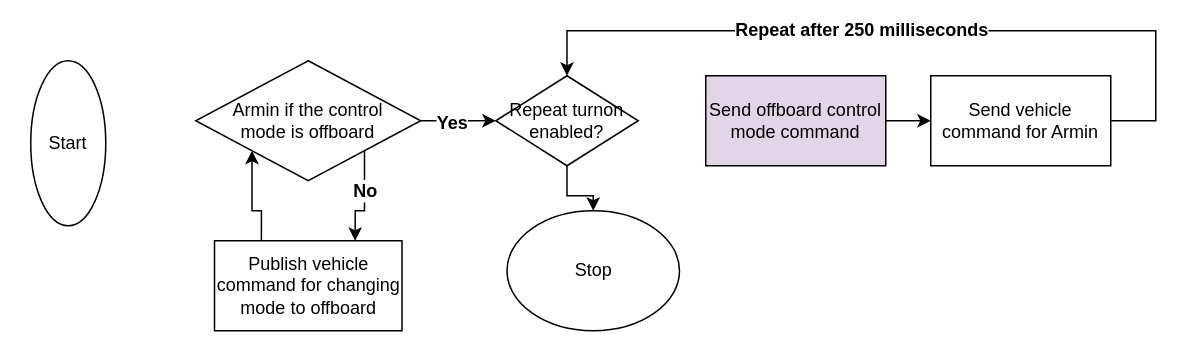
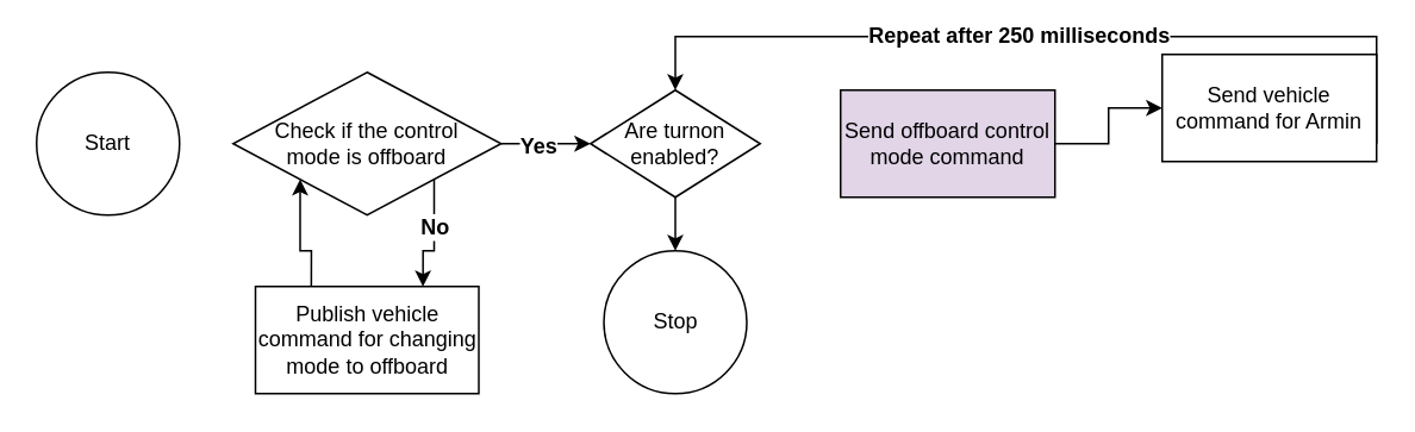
  <mxCell id="0" />
  <mxCell id="1" parent="0" />
- <mxCell id="2" value="Start" style="ellipse;whiteSpace=wrap;html=1;aspect=fixed;" vertex="1" parent="1"><mxGeometry x="20" y="40" width="50" height="110" as="geometry" /></mxCell>
+ <mxCell id="2" value="Start" style="ellipse;whiteSpace=wrap;html=1;aspect=fixed;" vertex="1" parent="1"><mxGeometry x="20" y="40" width="80" height="80" as="geometry" /></mxCell>
  <mxCell id="3" value="" style="edgeStyle=orthogonalEdgeStyle;rounded=0;orthogonalLoop=1;jettySize=auto;html=1;entryX=0;entryY=0.5;entryDx=0;entryDy=0;exitX=1;exitY=0.5;exitDx=0;exitDy=0;" edge="1" parent="1" source="7" target="4"><mxGeometry relative="1" as="geometry" /></mxCell>
- <mxCell id="4" value="Send vehicle command for Armin" style="whiteSpace=wrap;html=1;" vertex="1" parent="1"><mxGeometry x="620" y="50" width="120" height="60" as="geometry" /></mxCell>
+ <mxCell id="4" value="Send vehicle command for Armin" style="whiteSpace=wrap;html=1;" vertex="1" parent="1"><mxGeometry x="650" y="30" width="120" height="60" as="geometry" /></mxCell>
  <mxCell id="5" style="edgeStyle=orthogonalEdgeStyle;rounded=0;orthogonalLoop=1;jettySize=auto;html=1;exitX=1;exitY=0.5;exitDx=0;exitDy=0;entryX=0.5;entryY=0;entryDx=0;entryDy=0;" edge="1" parent="1" source="4" target="16"><mxGeometry relative="1" as="geometry"><Array as="points"><mxPoint x="770" y="80" /><mxPoint x="770" y="20" /><mxPoint x="378" y="20" /></Array></mxGeometry></mxCell>
  <mxCell id="6" value="Repeat after 250 milliseconds" style="edgeLabel;html=1;align=center;verticalAlign=middle;resizable=0;points=[];fontSize=12;fontStyle=1" vertex="1" connectable="0" parent="5"><mxGeometry x="0.056" y="-1" relative="1" as="geometry"><mxPoint x="-16" as="offset" /></mxGeometry></mxCell>
  <mxCell id="7" value="Send offboard control mode command" style="whiteSpace=wrap;html=1;fillColor=#e1d5e7;" vertex="1" parent="1"><mxGeometry x="470" y="50" width="120" height="60" as="geometry" /></mxCell>
  <mxCell id="8" value="" style="edgeStyle=orthogonalEdgeStyle;rounded=0;orthogonalLoop=1;jettySize=auto;html=1;entryX=0;entryY=0.5;entryDx=0;entryDy=0;" edge="1" parent="1" source="12" target="16"><mxGeometry relative="1" as="geometry"><mxPoint x="370" y="80" as="targetPoint" /></mxGeometry></mxCell>
  <mxCell id="9" value="Yes" style="edgeLabel;html=1;align=center;verticalAlign=middle;resizable=0;points=[];fontSize=12;fontStyle=1" vertex="1" connectable="0" parent="8"><mxGeometry x="-0.189" y="-1" relative="1" as="geometry"><mxPoint as="offset" /></mxGeometry></mxCell>
  <mxCell id="10" style="edgeStyle=orthogonalEdgeStyle;rounded=0;orthogonalLoop=1;jettySize=auto;html=1;exitX=1;exitY=1;exitDx=0;exitDy=0;entryX=0.75;entryY=0;entryDx=0;entryDy=0;" edge="1" parent="1" source="12" target="14"><mxGeometry relative="1" as="geometry" /></mxCell>
  <mxCell id="11" value="No" style="edgeLabel;html=1;align=center;verticalAlign=middle;resizable=0;points=[];fontSize=12;fontStyle=1" vertex="1" connectable="0" parent="10"><mxGeometry x="-0.134" relative="1" as="geometry"><mxPoint y="-3" as="offset" /></mxGeometry></mxCell>
- <mxCell id="12" value="Armin if the control &lt;br&gt;mode is offboard" style="rhombus;whiteSpace=wrap;html=1;" vertex="1" parent="1"><mxGeometry x="130" y="40" width="150" height="80" as="geometry" /></mxCell>
+ <mxCell id="12" value="Check if the control &lt;br&gt;mode is offboard" style="rhombus;whiteSpace=wrap;html=1;" vertex="1" parent="1"><mxGeometry x="130" y="40" width="150" height="80" as="geometry" /></mxCell>
  <mxCell id="13" style="edgeStyle=orthogonalEdgeStyle;rounded=0;orthogonalLoop=1;jettySize=auto;html=1;exitX=0.25;exitY=0;exitDx=0;exitDy=0;entryX=0;entryY=1;entryDx=0;entryDy=0;" edge="1" parent="1" source="14" target="12"><mxGeometry relative="1" as="geometry" /></mxCell>
  <mxCell id="14" value="Publish vehicle command for changing mode to offboard" style="whiteSpace=wrap;html=1;" vertex="1" parent="1"><mxGeometry x="142.5" y="160" width="125" height="60" as="geometry" /></mxCell>
  <mxCell id="15" value="" style="edgeStyle=orthogonalEdgeStyle;rounded=0;orthogonalLoop=1;jettySize=auto;html=1;" edge="1" parent="1" source="16" target="17"><mxGeometry relative="1" as="geometry" /></mxCell>
- <mxCell id="16" value="Repeat turnon &lt;br&gt;enabled?" style="rhombus;whiteSpace=wrap;html=1;" vertex="1" parent="1"><mxGeometry x="330" y="50" width="95" height="60" as="geometry" /></mxCell>
- <mxCell id="17" value="Stop" style="ellipse;whiteSpace=wrap;html=1;" vertex="1" parent="1"><mxGeometry x="337.5" y="140" width="115" height="80" as="geometry" /></mxCell>
+ <mxCell id="16" value="Are turnon &lt;br&gt;enabled?" style="rhombus;whiteSpace=wrap;html=1;" vertex="1" parent="1"><mxGeometry x="330" y="50" width="95" height="60" as="geometry" /></mxCell>
+ <mxCell id="17" value="Stop" style="ellipse;whiteSpace=wrap;html=1;" vertex="1" parent="1"><mxGeometry x="337.5" y="140" width="80" height="80" as="geometry" /></mxCell>
